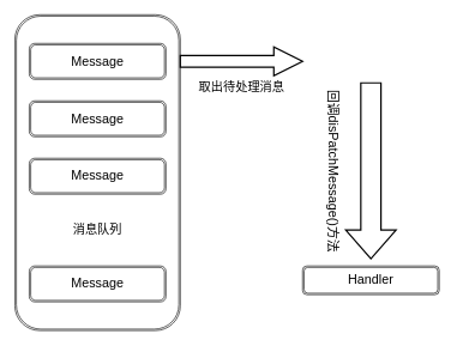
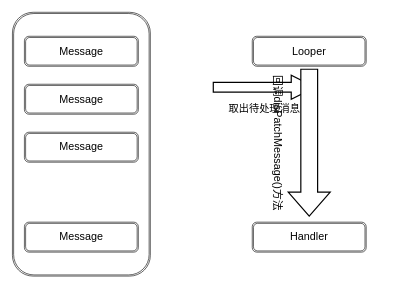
  <mxCell id="0" />
  <mxCell id="1" parent="0" />
  <mxCell id="2" value="" style="shape=ext;double=1;rounded=1;whiteSpace=wrap;html=1;" vertex="1" parent="1"><mxGeometry x="20" y="20" width="230" height="440" as="geometry" /></mxCell>
  <mxCell id="3" value="&lt;font style=&quot;font-size: 18px&quot;&gt;Message&lt;/font&gt;" style="shape=ext;double=1;rounded=1;whiteSpace=wrap;html=1;" vertex="1" parent="1"><mxGeometry x="40" y="140" width="190" height="50" as="geometry" /></mxCell>
  <mxCell id="4" value="&lt;font style=&quot;font-size: 18px&quot;&gt;Message&lt;/font&gt;" style="shape=ext;double=1;rounded=1;whiteSpace=wrap;html=1;" vertex="1" parent="1"><mxGeometry x="40" y="60" width="190" height="50" as="geometry" /></mxCell>
  <mxCell id="5" value="&lt;font style=&quot;font-size: 18px&quot;&gt;Message&lt;/font&gt;" style="shape=ext;double=1;rounded=1;whiteSpace=wrap;html=1;" vertex="1" parent="1"><mxGeometry x="40" y="220" width="190" height="50" as="geometry" /></mxCell>
  <mxCell id="6" value="&lt;font style=&quot;font-size: 18px&quot;&gt;Message&lt;/font&gt;" style="shape=ext;double=1;rounded=1;whiteSpace=wrap;html=1;" vertex="1" parent="1"><mxGeometry x="40" y="370" width="190" height="50" as="geometry" /></mxCell>
- <mxCell id="7" value="&lt;font style=&quot;font-size: 17px&quot;&gt;消息队列&lt;/font&gt;" style="text;html=1;strokeColor=none;fillColor=none;align=center;verticalAlign=middle;whiteSpace=wrap;rounded=0;" vertex="1" parent="1"><mxGeometry x="60" y="280" width="150" height="80" as="geometry" /></mxCell>
- <mxCell id="9" value="&lt;font style=&quot;font-size: 18px&quot;&gt;Handler&lt;/font&gt;" style="shape=ext;double=1;rounded=1;whiteSpace=wrap;html=1;" vertex="1" parent="1"><mxGeometry x="420" y="370" width="190" height="40" as="geometry" /></mxCell>
- <mxCell id="10" value="取出待处理消息" style="verticalLabelPosition=bottom;verticalAlign=top;html=1;strokeWidth=2;shape=mxgraph.arrows2.arrow;dy=0.6;dx=40;notch=0;fontSize=17;" vertex="1" parent="1"><mxGeometry x="250" y="65" width="170" height="40" as="geometry" /></mxCell>
+ <mxCell id="8" value="&lt;font style=&quot;font-size: 18px&quot;&gt;Looper&lt;/font&gt;" style="shape=ext;double=1;rounded=1;whiteSpace=wrap;html=1;" vertex="1" parent="1"><mxGeometry x="420" y="60" width="190" height="50" as="geometry" /></mxCell>
+ <mxCell id="9" value="&lt;font style=&quot;font-size: 18px&quot;&gt;Handler&lt;/font&gt;" style="shape=ext;double=1;rounded=1;whiteSpace=wrap;html=1;" vertex="1" parent="1"><mxGeometry x="420" y="370" width="190" height="50" as="geometry" /></mxCell>
+ <mxCell id="10" value="取出待处理消息" style="verticalLabelPosition=bottom;verticalAlign=top;html=1;strokeWidth=2;shape=mxgraph.arrows2.arrow;dy=0.6;dx=40;notch=0;fontSize=17;" vertex="1" parent="1"><mxGeometry x="355" y="125" width="170" height="40" as="geometry" /></mxCell>
  <mxCell id="11" value="&lt;font style=&quot;font-size: 18px&quot;&gt;回调disPatchMessage()方法&lt;/font&gt;" style="verticalLabelPosition=bottom;verticalAlign=top;html=1;strokeWidth=2;shape=mxgraph.arrows2.arrow;dy=0.6;dx=40;notch=0;fontSize=17;rotation=90;" vertex="1" parent="1"><mxGeometry x="392.5" y="202.5" width="245" height="70" as="geometry" /></mxCell>
